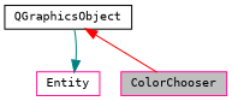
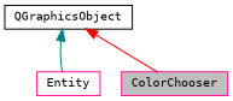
  digraph {
    fontname="DejaVu Sans Mono"
    node [color=deeppink fillcolor=white fontname="DejaVu Sans Mono" fontsize=10 shape=record style=filled]
    edge [dir=back fontname="DejaVu Sans Mono" fontsize=10 labelfontname=Helvetica labelfontsize=10 style=solid]
    n1 [fillcolor=grey75 fontcolor=black height=0.2 label=ColorChooser width=0.4]
    n2 [height=0.2 label=Entity width=0.4]
    n3 [color=black height=0.2 label=QGraphicsObject width=0.4]
    n3 -> n1 [color=red]
-   n2 -> n3 [color=teal]
+   n3 -> n2 [color=teal]
  }
